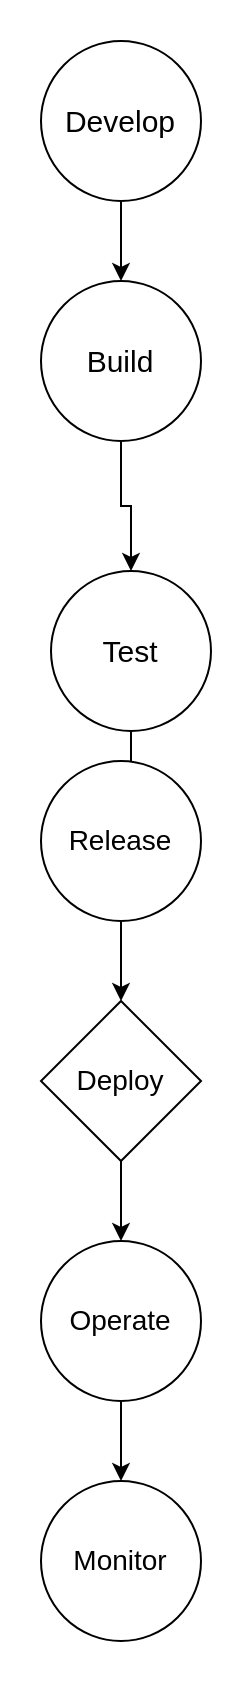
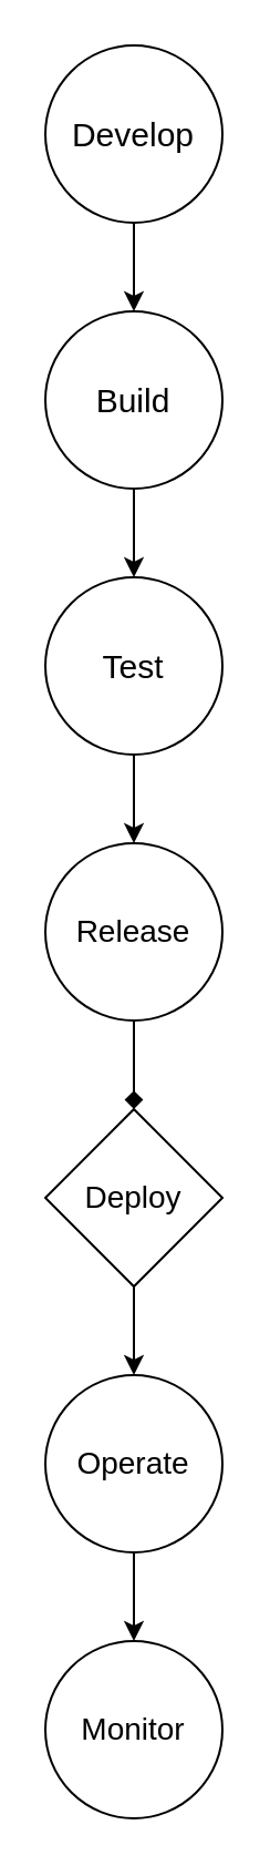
  <mxCell id="0" />
  <mxCell id="1" parent="0" />
  <mxCell id="2" value="" style="edgeStyle=orthogonalEdgeStyle;rounded=0;orthogonalLoop=1;jettySize=auto;html=1;" edge="1" parent="1" source="3" target="7"><mxGeometry relative="1" as="geometry" /></mxCell>
  <mxCell id="3" value="&lt;font style=&quot;font-size: 15px;&quot;&gt;Develop&lt;/font&gt;" style="ellipse;whiteSpace=wrap;html=1;aspect=fixed;strokeColor=default;align=center;verticalAlign=middle;fontFamily=Helvetica;fontSize=12;fontColor=default;fillColor=default;" vertex="1" parent="1"><mxGeometry x="20" y="20" width="80" height="80" as="geometry" /></mxCell>
  <mxCell id="4" value="" style="edgeStyle=orthogonalEdgeStyle;rounded=0;orthogonalLoop=1;jettySize=auto;html=1;" edge="1" parent="1" source="5" target="10"><mxGeometry relative="1" as="geometry" /></mxCell>
- <mxCell id="5" value="&lt;font style=&quot;font-size: 15px;&quot;&gt;Test&lt;/font&gt;" style="ellipse;whiteSpace=wrap;html=1;aspect=fixed;" vertex="1" parent="1"><mxGeometry x="25" y="285" width="80" height="80" as="geometry" /></mxCell>
+ <mxCell id="5" value="&lt;font style=&quot;font-size: 15px;&quot;&gt;Test&lt;/font&gt;" style="ellipse;whiteSpace=wrap;html=1;aspect=fixed;" vertex="1" parent="1"><mxGeometry x="20" y="260" width="80" height="80" as="geometry" /></mxCell>
  <mxCell id="6" value="" style="edgeStyle=orthogonalEdgeStyle;rounded=0;orthogonalLoop=1;jettySize=auto;html=1;" edge="1" parent="1" source="7" target="5"><mxGeometry relative="1" as="geometry" /></mxCell>
  <mxCell id="7" value="&lt;font style=&quot;font-size: 15px;&quot;&gt;Build&lt;/font&gt;" style="ellipse;whiteSpace=wrap;html=1;aspect=fixed;" vertex="1" parent="1"><mxGeometry x="20" y="140" width="80" height="80" as="geometry" /></mxCell>
  <mxCell id="8" value="&lt;font style=&quot;font-size: 14px;&quot;&gt;Monitor&lt;/font&gt;" style="ellipse;whiteSpace=wrap;html=1;aspect=fixed;" vertex="1" parent="1"><mxGeometry x="20" y="740" width="80" height="80" as="geometry" /></mxCell>
- <mxCell id="9" value="" style="edgeStyle=orthogonalEdgeStyle;rounded=0;orthogonalLoop=1;jettySize=auto;html=1;" edge="1" parent="1" source="10" target="12"><mxGeometry relative="1" as="geometry" /></mxCell>
+ <mxCell id="9" value="" style="edgeStyle=orthogonalEdgeStyle;rounded=0;orthogonalLoop=1;jettySize=auto;html=1;endArrow=diamond;" edge="1" parent="1" source="10" target="12"><mxGeometry relative="1" as="geometry" /></mxCell>
  <mxCell id="10" value="&lt;font style=&quot;font-size: 14px;&quot;&gt;Release&lt;/font&gt;" style="ellipse;whiteSpace=wrap;html=1;aspect=fixed;" vertex="1" parent="1"><mxGeometry x="20" y="380" width="80" height="80" as="geometry" /></mxCell>
  <mxCell id="11" value="" style="edgeStyle=orthogonalEdgeStyle;rounded=0;orthogonalLoop=1;jettySize=auto;html=1;" edge="1" parent="1" source="12" target="14"><mxGeometry relative="1" as="geometry" /></mxCell>
  <mxCell id="12" value="&lt;font style=&quot;font-size: 14px;&quot;&gt;Deploy&lt;/font&gt;" style="rhombus;whiteSpace=wrap;html=1;aspect=fixed;" vertex="1" parent="1"><mxGeometry x="20" y="500" width="80" height="80" as="geometry" /></mxCell>
  <mxCell id="13" value="" style="edgeStyle=orthogonalEdgeStyle;rounded=0;orthogonalLoop=1;jettySize=auto;html=1;" edge="1" parent="1" source="14" target="8"><mxGeometry relative="1" as="geometry" /></mxCell>
  <mxCell id="14" value="&lt;font style=&quot;font-size: 14px;&quot;&gt;Operate&lt;/font&gt;" style="ellipse;whiteSpace=wrap;html=1;aspect=fixed;" vertex="1" parent="1"><mxGeometry x="20" y="620" width="80" height="80" as="geometry" /></mxCell>
